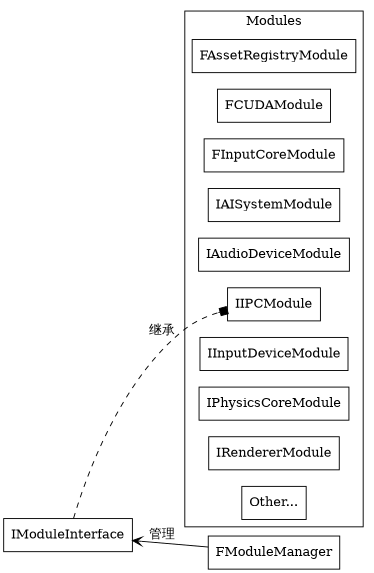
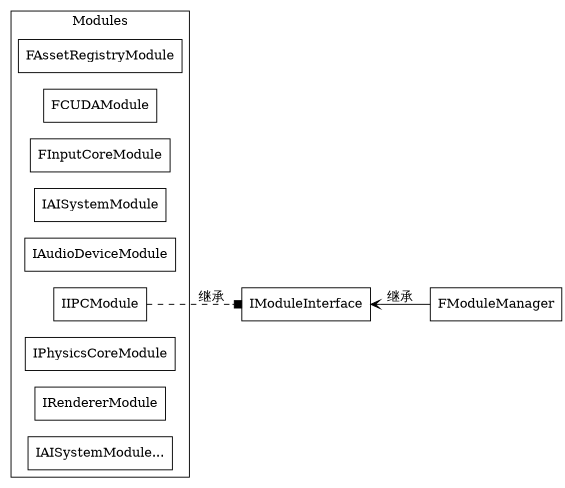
  digraph {
    compound=true
    rankdir=LR
    node [shape=box]
    FAssetRegistryModule
    FCUDAModule
    FInputCoreModule
    IAISystemModule
    IAudioDeviceModule
    IIPCModule
-   IInputDeviceModule
    IPhysicsCoreModule
    IRendererModule
-   "Other..."
+   "Other..." [label="IAISystemModule..."]
    IModuleInterface
    FModuleManager
    subgraph cluster_1 {
      label=Modules
      FAssetRegistryModule
      FCUDAModule
      FInputCoreModule
      IAISystemModule
      IAudioDeviceModule
      IIPCModule
-     IInputDeviceModule
      IPhysicsCoreModule
      IRendererModule
      "Other..."
    }
-   IModuleInterface -> IIPCModule [arrowhead=box label="继承" style=dashed]
-   IModuleInterface -> FModuleManager [arrowtail=vee dir=back label="管理"]
+   IIPCModule -> IModuleInterface [arrowhead=box label="继承" style=dashed]
+   IModuleInterface -> FModuleManager [arrowtail=vee dir=back label="继承"]
  }
